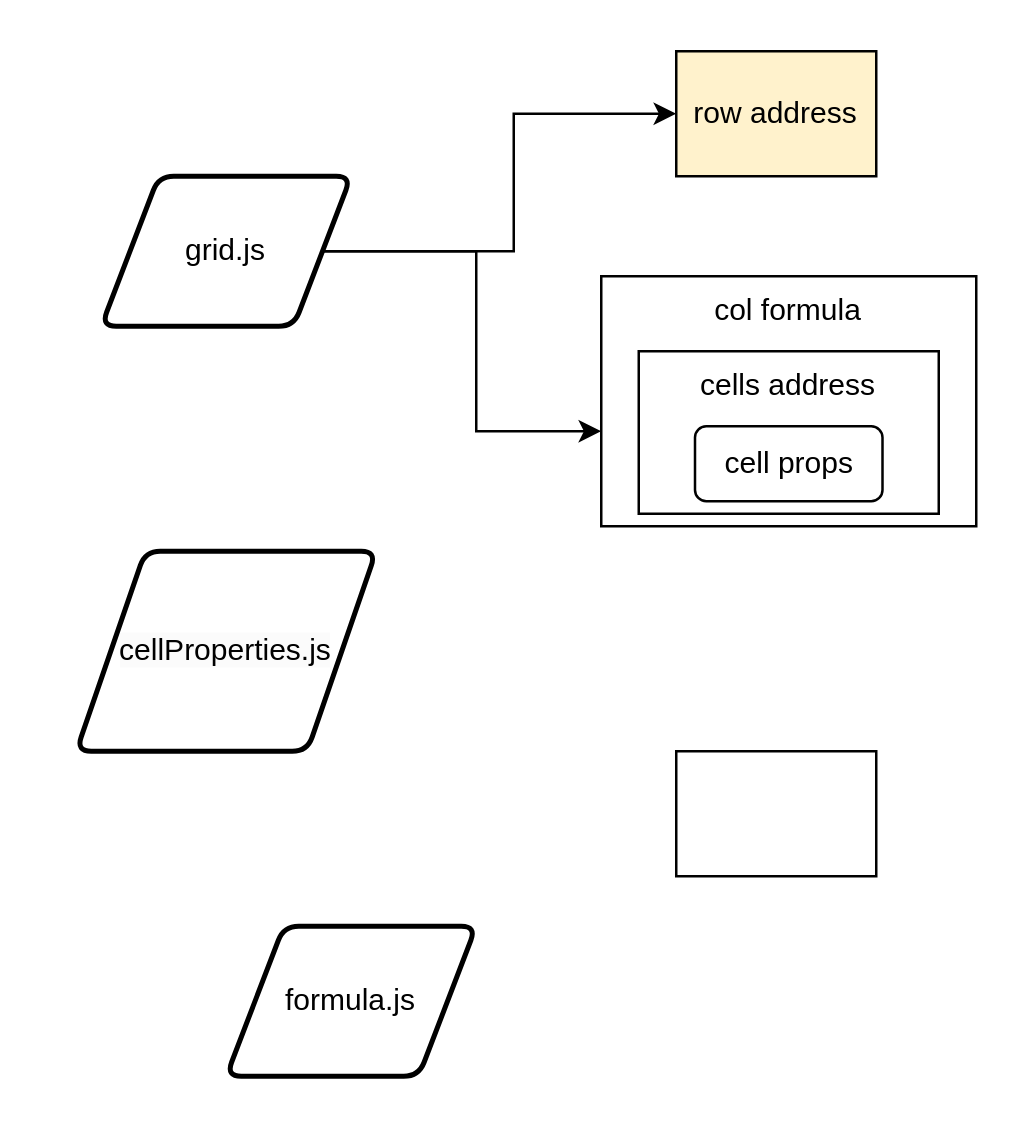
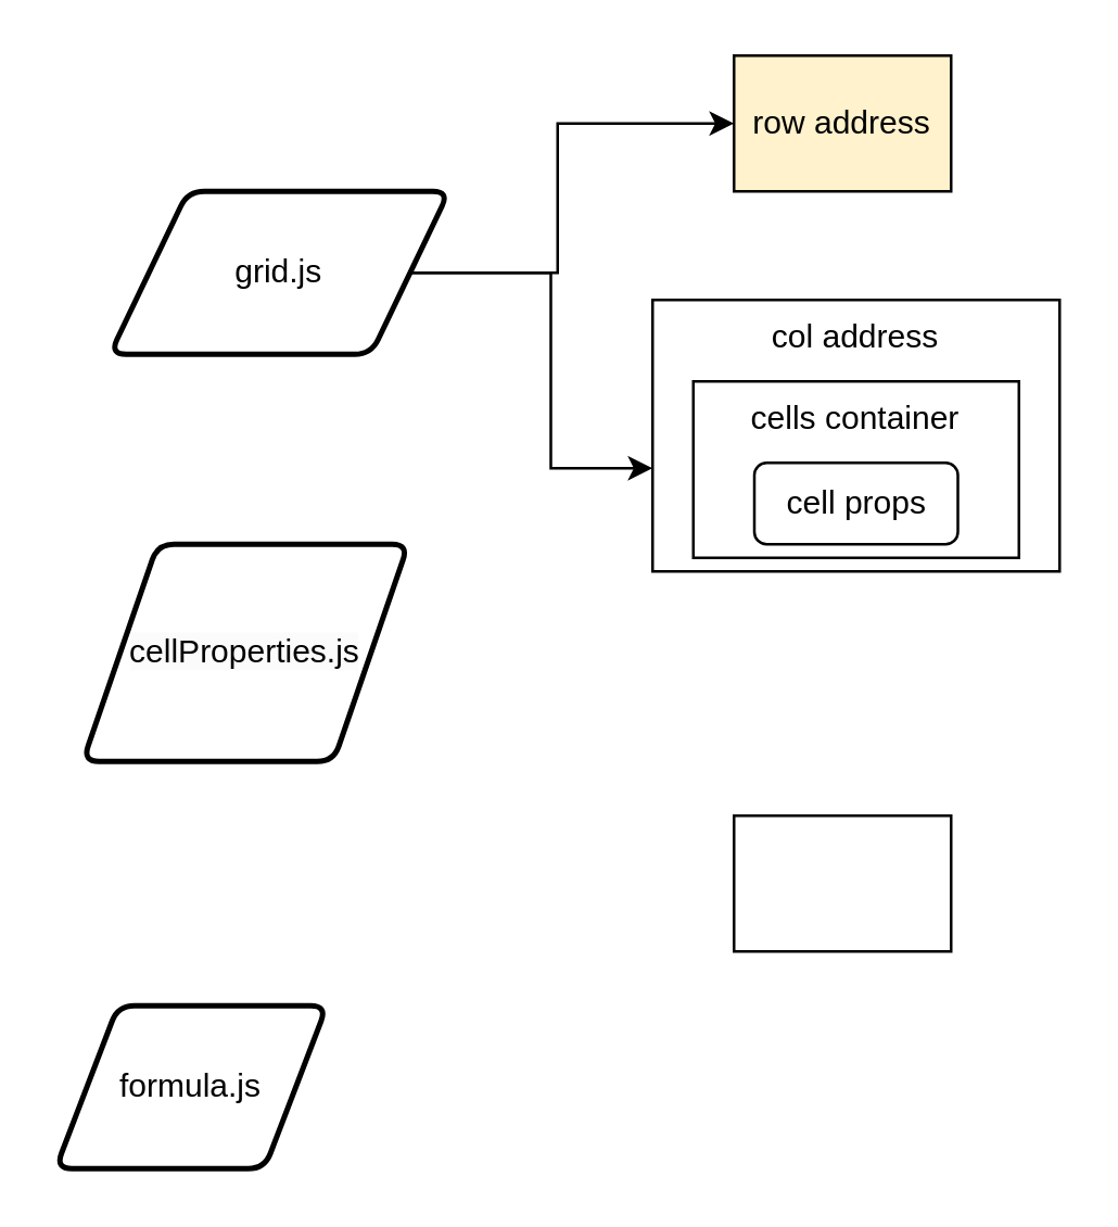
  <mxCell id="0" />
  <mxCell id="1" parent="0" />
  <mxCell id="2" style="edgeStyle=orthogonalEdgeStyle;rounded=0;orthogonalLoop=1;jettySize=auto;html=1;" edge="1" parent="1" source="4" target="5"><mxGeometry relative="1" as="geometry"><Array as="points"><mxPoint x="205" y="100" /><mxPoint x="205" y="45" /></Array></mxGeometry></mxCell>
  <mxCell id="3" style="edgeStyle=orthogonalEdgeStyle;rounded=0;orthogonalLoop=1;jettySize=auto;html=1;exitX=1;exitY=0.5;exitDx=0;exitDy=0;entryX=0;entryY=0.62;entryDx=0;entryDy=0;entryPerimeter=0;" edge="1" parent="1" source="4" target="6"><mxGeometry relative="1" as="geometry" /></mxCell>
- <mxCell id="4" value="grid.js" style="shape=parallelogram;html=1;strokeWidth=2;perimeter=parallelogramPerimeter;whiteSpace=wrap;rounded=1;arcSize=12;size=0.23;" vertex="1" parent="1"><mxGeometry x="40" y="70" width="100" height="60" as="geometry" /></mxCell>
+ <mxCell id="4" value="grid.js" style="shape=parallelogram;html=1;strokeWidth=2;perimeter=parallelogramPerimeter;whiteSpace=wrap;rounded=1;arcSize=12;size=0.23;" vertex="1" parent="1"><mxGeometry x="40" y="70" width="125" height="60" as="geometry" /></mxCell>
  <mxCell id="5" value="row address" style="rounded=0;whiteSpace=wrap;html=1;fillColor=#fff2cc;" vertex="1" parent="1"><mxGeometry x="270" y="20" width="80" height="50" as="geometry" /></mxCell>
- <mxCell id="6" value="col formula" style="rounded=0;whiteSpace=wrap;html=1;verticalAlign=top;" vertex="1" parent="1"><mxGeometry x="240" y="110" width="150" height="100" as="geometry" /></mxCell>
- <mxCell id="7" value="cells address" style="rounded=0;whiteSpace=wrap;html=1;verticalAlign=top;" vertex="1" parent="1"><mxGeometry x="255" y="140" width="120" height="65" as="geometry" /></mxCell>
+ <mxCell id="6" value="col address" style="rounded=0;whiteSpace=wrap;html=1;verticalAlign=top;" vertex="1" parent="1"><mxGeometry x="240" y="110" width="150" height="100" as="geometry" /></mxCell>
+ <mxCell id="7" value="cells container" style="rounded=0;whiteSpace=wrap;html=1;verticalAlign=top;" vertex="1" parent="1"><mxGeometry x="255" y="140" width="120" height="65" as="geometry" /></mxCell>
  <mxCell id="8" value="" style="rounded=0;whiteSpace=wrap;html=1;" vertex="1" parent="1"><mxGeometry x="270" y="300" width="80" height="50" as="geometry" /></mxCell>
  <mxCell id="9" value="cell props" style="whiteSpace=wrap;html=1;rounded=1;" vertex="1" parent="1"><mxGeometry x="277.5" y="170" width="75" height="30" as="geometry" /></mxCell>
- <mxCell id="10" value="&lt;br&gt;&lt;span style=&quot;color: rgb(0, 0, 0); font-family: Helvetica; font-size: 12px; font-style: normal; font-variant-ligatures: normal; font-variant-caps: normal; font-weight: 400; letter-spacing: normal; orphans: 2; text-align: center; text-indent: 0px; text-transform: none; widows: 2; word-spacing: 0px; -webkit-text-stroke-width: 0px; background-color: rgb(251, 251, 251); text-decoration-thickness: initial; text-decoration-style: initial; text-decoration-color: initial; float: none; display: inline !important;&quot;&gt;cellProperties.js&lt;br&gt;&lt;/span&gt;&lt;br&gt;" style="shape=parallelogram;html=1;strokeWidth=2;perimeter=parallelogramPerimeter;whiteSpace=wrap;rounded=1;arcSize=12;size=0.23;" vertex="1" parent="1"><mxGeometry x="30" y="220" width="120" height="80" as="geometry" /></mxCell>
- <mxCell id="11" value="formula.js&lt;br&gt;" style="shape=parallelogram;html=1;strokeWidth=2;perimeter=parallelogramPerimeter;whiteSpace=wrap;rounded=1;arcSize=12;size=0.23;" vertex="1" parent="1"><mxGeometry x="90" y="370" width="100" height="60" as="geometry" /></mxCell>
+ <mxCell id="10" value="&lt;br&gt;&lt;span style=&quot;color: rgb(0, 0, 0); font-family: Helvetica; font-size: 12px; font-style: normal; font-variant-ligatures: normal; font-variant-caps: normal; font-weight: 400; letter-spacing: normal; orphans: 2; text-align: center; text-indent: 0px; text-transform: none; widows: 2; word-spacing: 0px; -webkit-text-stroke-width: 0px; background-color: rgb(251, 251, 251); text-decoration-thickness: initial; text-decoration-style: initial; text-decoration-color: initial; float: none; display: inline !important;&quot;&gt;cellProperties.js&lt;br&gt;&lt;/span&gt;&lt;br&gt;" style="shape=parallelogram;html=1;strokeWidth=2;perimeter=parallelogramPerimeter;whiteSpace=wrap;rounded=1;arcSize=12;size=0.23;" vertex="1" parent="1"><mxGeometry x="30" y="200" width="120" height="80" as="geometry" /></mxCell>
+ <mxCell id="11" value="formula.js&lt;br&gt;" style="shape=parallelogram;html=1;strokeWidth=2;perimeter=parallelogramPerimeter;whiteSpace=wrap;rounded=1;arcSize=12;size=0.23;" vertex="1" parent="1"><mxGeometry x="20" y="370" width="100" height="60" as="geometry" /></mxCell>
